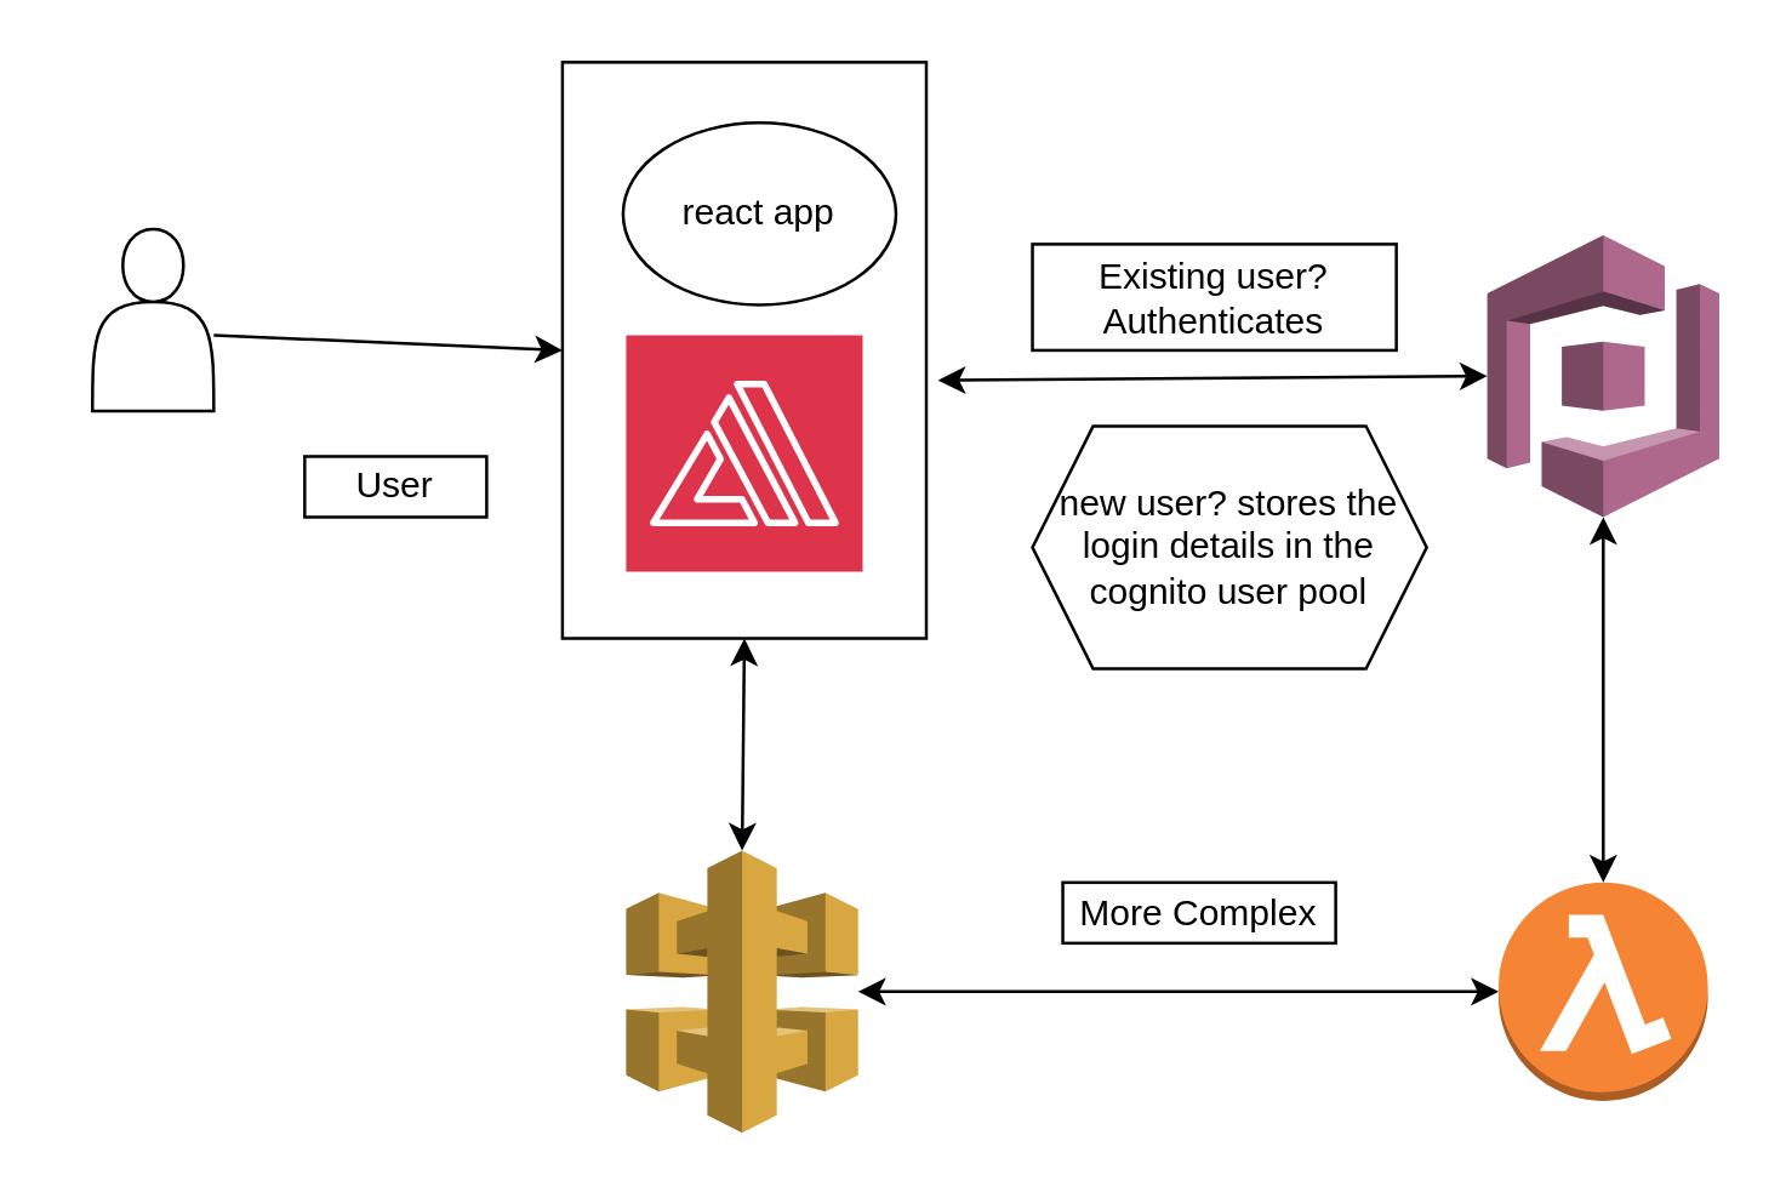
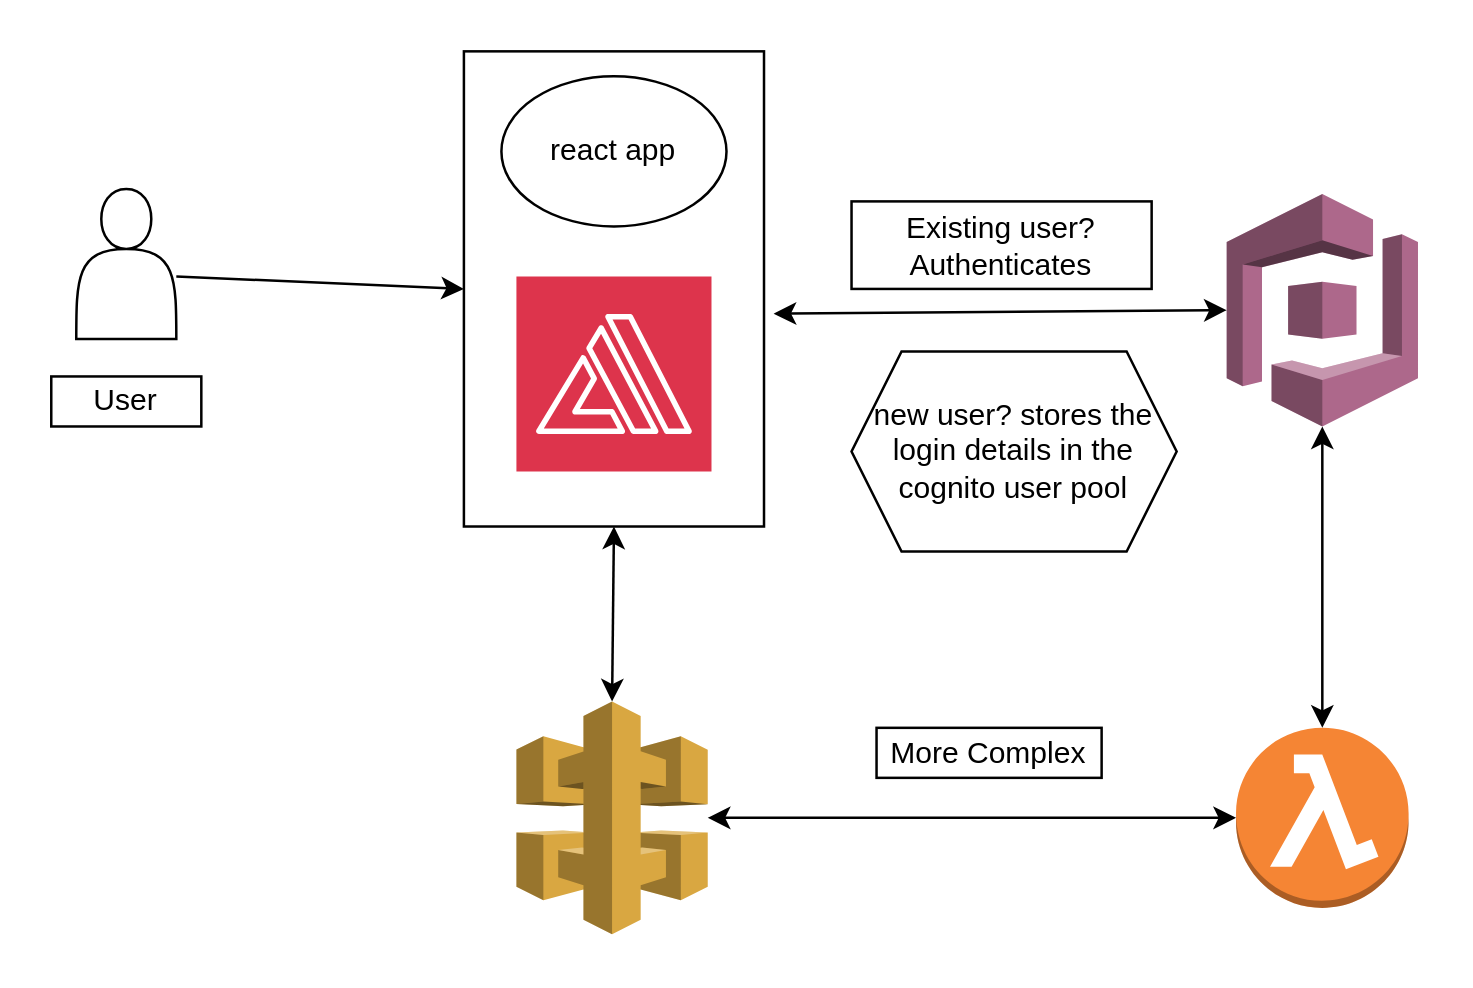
  <mxCell id="0" />
  <mxCell id="1" parent="0" />
  <mxCell id="2" value="" style="rounded=0;whiteSpace=wrap;html=1;" vertex="1" parent="1"><mxGeometry x="185" y="20" width="120" height="190" as="geometry" /></mxCell>
  <mxCell id="3" value="" style="shape=actor;whiteSpace=wrap;html=1;" vertex="1" parent="1"><mxGeometry x="30" y="75" width="40" height="60" as="geometry" /></mxCell>
  <mxCell id="4" value="" style="endArrow=classic;html=1;rounded=0;entryX=0;entryY=0.5;entryDx=0;entryDy=0;" edge="1" parent="1" target="2"><mxGeometry width="50" height="50" relative="1" as="geometry"><mxPoint x="70" y="110" as="sourcePoint" /><mxPoint x="120" y="60" as="targetPoint" /></mxGeometry></mxCell>
- <mxCell id="5" value="User" style="rounded=0;whiteSpace=wrap;html=1;" vertex="1" parent="1"><mxGeometry x="100" y="150" width="60" height="20" as="geometry" /></mxCell>
- <mxCell id="6" value="react app" style="ellipse;whiteSpace=wrap;html=1;" vertex="1" parent="1"><mxGeometry x="205" y="40" width="90" height="60" as="geometry" /></mxCell>
+ <mxCell id="5" value="User" style="rounded=0;whiteSpace=wrap;html=1;" vertex="1" parent="1"><mxGeometry x="20" y="150" width="60" height="20" as="geometry" /></mxCell>
+ <mxCell id="6" value="react app" style="ellipse;whiteSpace=wrap;html=1;" vertex="1" parent="1"><mxGeometry x="200" y="30" width="90" height="60" as="geometry" /></mxCell>
  <mxCell id="7" value="" style="sketch=0;points=[[0,0,0],[0.25,0,0],[0.5,0,0],[0.75,0,0],[1,0,0],[0,1,0],[0.25,1,0],[0.5,1,0],[0.75,1,0],[1,1,0],[0,0.25,0],[0,0.5,0],[0,0.75,0],[1,0.25,0],[1,0.5,0],[1,0.75,0]];outlineConnect=0;fontColor=#232F3E;fillColor=#DD344C;strokeColor=#ffffff;dashed=0;verticalLabelPosition=bottom;verticalAlign=top;align=center;html=1;fontSize=12;fontStyle=0;aspect=fixed;shape=mxgraph.aws4.resourceIcon;resIcon=mxgraph.aws4.amplify;" vertex="1" parent="1"><mxGeometry x="206" y="110" width="78" height="78" as="geometry" /></mxCell>
  <mxCell id="8" value="" style="outlineConnect=0;dashed=0;verticalLabelPosition=bottom;verticalAlign=top;align=center;html=1;shape=mxgraph.aws3.cognito;fillColor=#AD688B;gradientColor=none;" vertex="1" parent="1"><mxGeometry x="490" y="77" width="76.5" height="93" as="geometry" /></mxCell>
  <mxCell id="9" value="" style="outlineConnect=0;dashed=0;verticalLabelPosition=bottom;verticalAlign=top;align=center;html=1;shape=mxgraph.aws3.api_gateway;fillColor=#D9A741;gradientColor=none;" vertex="1" parent="1"><mxGeometry x="206" y="280" width="76.5" height="93" as="geometry" /></mxCell>
  <mxCell id="10" value="" style="endArrow=classic;startArrow=classic;html=1;rounded=0;exitX=1.032;exitY=0.552;exitDx=0;exitDy=0;entryX=0;entryY=0.5;entryDx=0;entryDy=0;entryPerimeter=0;exitPerimeter=0;" edge="1" parent="1" source="2" target="8"><mxGeometry width="50" height="50" relative="1" as="geometry"><mxPoint x="320" y="150" as="sourcePoint" /><mxPoint x="370" y="100" as="targetPoint" /></mxGeometry></mxCell>
  <mxCell id="11" value="Existing user? Authenticates" style="rounded=0;whiteSpace=wrap;html=1;" vertex="1" parent="1"><mxGeometry x="340" y="80" width="120" height="35" as="geometry" /></mxCell>
  <mxCell id="12" value="" style="outlineConnect=0;dashed=0;verticalLabelPosition=bottom;verticalAlign=top;align=center;html=1;shape=mxgraph.aws3.lambda_function;fillColor=#F58534;gradientColor=none;" vertex="1" parent="1"><mxGeometry x="493.75" y="290.5" width="69" height="72" as="geometry" /></mxCell>
  <mxCell id="13" value="" style="endArrow=classic;startArrow=classic;html=1;rounded=0;entryX=0.5;entryY=1;entryDx=0;entryDy=0;exitX=0.5;exitY=0;exitDx=0;exitDy=0;exitPerimeter=0;" edge="1" parent="1" source="9" target="2"><mxGeometry width="50" height="50" relative="1" as="geometry"><mxPoint x="230" y="270" as="sourcePoint" /><mxPoint x="280" y="220" as="targetPoint" /></mxGeometry></mxCell>
  <mxCell id="14" value="" style="endArrow=classic;startArrow=classic;html=1;rounded=0;" edge="1" parent="1" source="9" target="12"><mxGeometry width="50" height="50" relative="1" as="geometry"><mxPoint x="350" y="350" as="sourcePoint" /><mxPoint x="400" y="300" as="targetPoint" /></mxGeometry></mxCell>
  <mxCell id="15" value="" style="endArrow=classic;startArrow=classic;html=1;rounded=0;entryX=0.5;entryY=1;entryDx=0;entryDy=0;entryPerimeter=0;exitX=0.5;exitY=0;exitDx=0;exitDy=0;exitPerimeter=0;" edge="1" parent="1" source="12" target="8"><mxGeometry width="50" height="50" relative="1" as="geometry"><mxPoint x="510" y="250" as="sourcePoint" /><mxPoint x="560" y="200" as="targetPoint" /></mxGeometry></mxCell>
  <mxCell id="16" value="More Complex" style="rounded=0;whiteSpace=wrap;html=1;" vertex="1" parent="1"><mxGeometry x="350" y="290.5" width="90" height="20" as="geometry" /></mxCell>
  <mxCell id="17" value="new user? stores the login details in the cognito user pool" style="shape=hexagon;perimeter=hexagonPerimeter2;whiteSpace=wrap;html=1;fixedSize=1;" vertex="1" parent="1"><mxGeometry x="340" y="140" width="130" height="80" as="geometry" /></mxCell>
